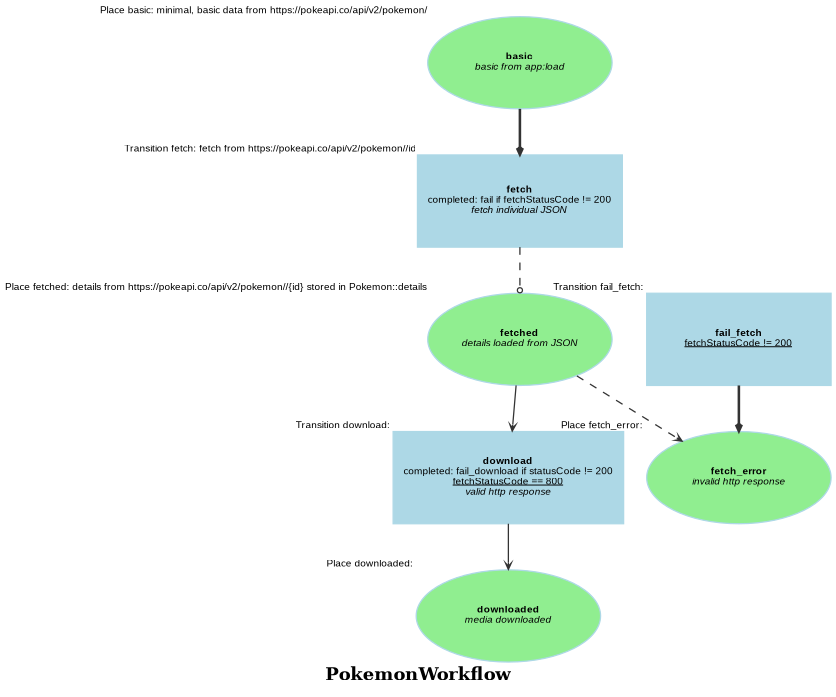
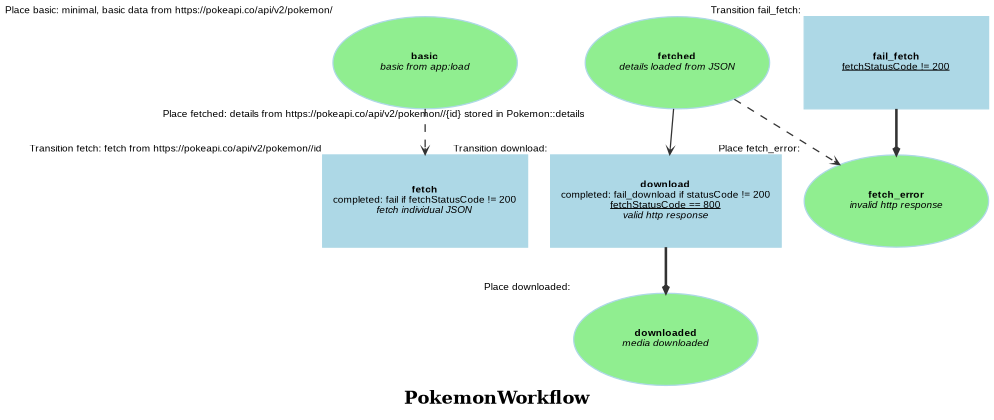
  digraph {
    label=<<B>PokemonWorkflow</B>>
    rankdir=TB
    node [color=lightBlue fillcolor=lightgreen fixedsize=false fontname=Arial fontsize=8 shape=oval style=filled]
    edge [arrowhead=vee arrowsize=0.5 color="#333333" fontname=Arial fontsize=7 style=bold]
    n1 [height=1 label=<<B>basic</B><BR/><I>basic from app:load</I>> width=2 xlabel="Place basic: minimal, basic data from https://pokeapi.co/api/v2/pokemon/"]
    n2 [height=1 label=<<B>fetch</B><BR/>completed: fail if fetchStatusCode != 200<BR/><I>fetch individual JSON</I>> shape=box width=2 xlabel="Transition fetch: fetch from https://pokeapi.co/api/v2/pokemon//id" fillcolor=""]
    n3 [height=1 label=<<B>fetched</B><BR/><I>details loaded from JSON</I>> width=2 xlabel="Place fetched: details from https://pokeapi.co/api/v2/pokemon//{id} stored in Pokemon::details"]
    n4 [height=1 label=<<B>download</B><BR/>completed: fail_download if statusCode != 200<BR/><U>fetchStatusCode == 800</U><BR/><I>valid http response</I>> shape=box width=2 xlabel="Transition download: " fillcolor=""]
    n5 [height=1 label=<<B>fetch_error</B><BR/><I>invalid http response</I>> width=2 xlabel="Place fetch_error: "]
    n6 [height=1 label=<<B>downloaded</B><BR/><I>media downloaded</I>> width=2 xlabel="Place downloaded: "]
    n7 [height=1 label=<<B>fail_fetch</B><BR/><U>fetchStatusCode != 200</U>> shape=box width=2 xlabel="Transition fail_fetch: " fillcolor=""]
-   n1 -> n2
-   n2 -> n3 [arrowhead=odot style=dashed]
+   n1 -> n2 [style=dashed]
    n3 -> n4 [style=solid]
    n3 -> n5 [style=dashed]
-   n4 -> n6 [style=solid]
+   n4 -> n6
    n7 -> n5
  }
